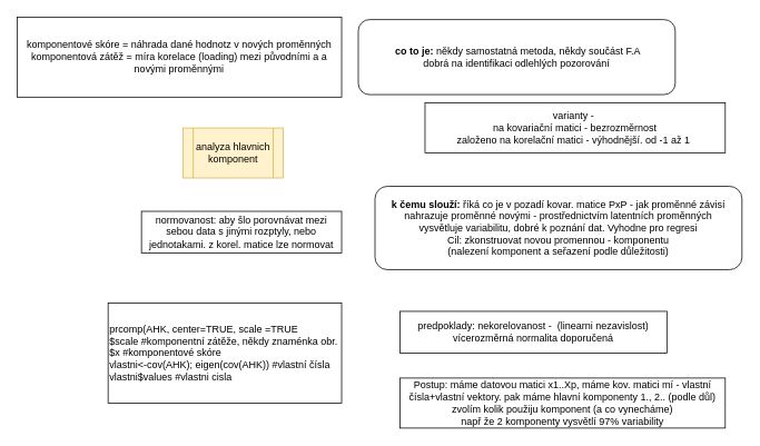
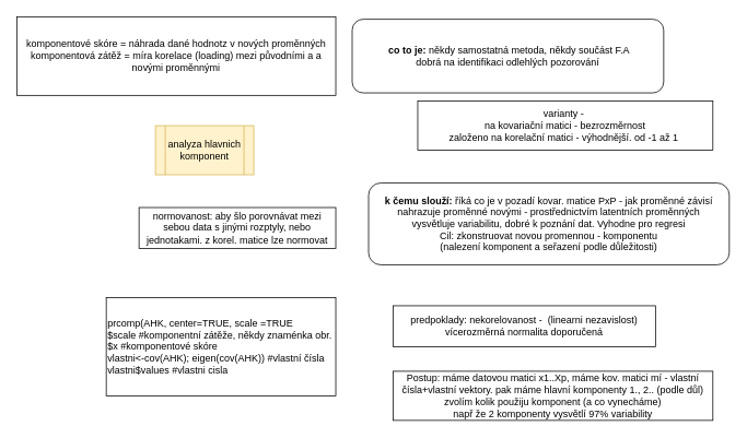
  <mxCell id="0" />
  <mxCell id="1" parent="0" />
  <mxCell id="2" value="varianty -&amp;nbsp;&lt;br&gt;na kovariační matici - bezrozměrnost&lt;br&gt;založeno na korelační matici - výhodnější. od -1 až 1&amp;nbsp;" style="rounded=0;whiteSpace=wrap;html=1;" vertex="1" parent="1"><mxGeometry x="509" y="123" width="360" height="60" as="geometry" /></mxCell>
- <mxCell id="3" value="analyza hlavnich komponent" style="shape=process;whiteSpace=wrap;html=1;backgroundOutline=1;fillColor=#fff2cc;strokeColor=#d6b656;" vertex="1" parent="1"><mxGeometry x="219" y="153" width="120" height="60" as="geometry" /></mxCell>
+ <mxCell id="3" value="analyza hlavnich komponent" style="shape=process;whiteSpace=wrap;html=1;backgroundOutline=1;fillColor=#fff2cc;strokeColor=#d6b656;" vertex="1" parent="1"><mxGeometry x="189" y="153" width="120" height="60" as="geometry" /></mxCell>
  <mxCell id="4" value="&lt;b&gt;&amp;nbsp;co to je:&lt;/b&gt; někdy samostatná metoda, někdy součást F.A&lt;br&gt;dobrá na identifikaci odlehlých pozorování&lt;br&gt;" style="rounded=1;whiteSpace=wrap;html=1;" vertex="1" parent="1"><mxGeometry x="429" y="23" width="380" height="90" as="geometry" /></mxCell>
  <mxCell id="5" value="&lt;b&gt;k čemu slouží:&lt;/b&gt; říká co je v pozadí kovar. matice PxP - jak proměnné závisí&lt;br&gt;nahrazuje proměnné novými - prostřednictvím latentních proměnných&lt;br&gt;vysvětluje variabilitu, dobré k poznání dat. Vyhodne pro regresi&lt;br&gt;Cil: zkonstruovat novou promennou - komponentu&lt;br&gt;(nalezení komponent a seřazení podle důležitosti)" style="rounded=1;whiteSpace=wrap;html=1;" vertex="1" parent="1"><mxGeometry x="449" y="223" width="440" height="100" as="geometry" /></mxCell>
  <mxCell id="6" value="predpoklady: nekorelovanost -&amp;nbsp; (linearni nezavislost)&lt;br&gt;vícerozměrná normalita doporučená" style="rounded=0;whiteSpace=wrap;html=1;" vertex="1" parent="1"><mxGeometry x="479" y="373" width="320" height="50" as="geometry" /></mxCell>
  <mxCell id="7" value="Postup: máme datovou matici x1..Xp, máme kov. matici mí - vlastní čísla+vlastní vektory. pak máme hlavní komponenty 1., 2.. (podle důl)&lt;br&gt;zvolím kolik použiju komponent (a co vynecháme)&lt;br&gt;např že 2 komponenty vysvětlí 97% variability" style="rounded=0;whiteSpace=wrap;html=1;" vertex="1" parent="1"><mxGeometry x="479" y="453" width="390" height="60" as="geometry" /></mxCell>
  <mxCell id="8" value="komponentové skóre = náhrada dané hodnotz v nových proměnných&lt;br&gt;komponentová zátěž = míra korelace (loading) mezi původními a a novými proměnnými" style="rounded=0;whiteSpace=wrap;html=1;" vertex="1" parent="1"><mxGeometry x="20" y="20" width="389" height="96" as="geometry" /></mxCell>
  <mxCell id="9" value="normovanost: aby šlo porovnávat mezi sebou data s jinými rozptyly, nebo jednotakami. z korel. matice lze normovat" style="rounded=0;whiteSpace=wrap;html=1;" vertex="1" parent="1"><mxGeometry x="169" y="253" width="240" height="50" as="geometry" /></mxCell>
  <mxCell id="10" value="prcomp(AHK, center=TRUE, scale =TRUE&lt;br&gt;$scale #komponentní zátěže, někdy znaménka obr.&lt;br&gt;$x #komponentové skóre&lt;br&gt;vlastni&amp;lt;-cov(AHK); eigen(cov(AHK)) #vlastní čísla&lt;br&gt;&lt;div&gt;&lt;span&gt;vlastni$values #vlastni cisla&lt;/span&gt;&lt;/div&gt;" style="rounded=0;whiteSpace=wrap;html=1;align=left;" vertex="1" parent="1"><mxGeometry x="129" y="363" width="280" height="120" as="geometry" /></mxCell>
